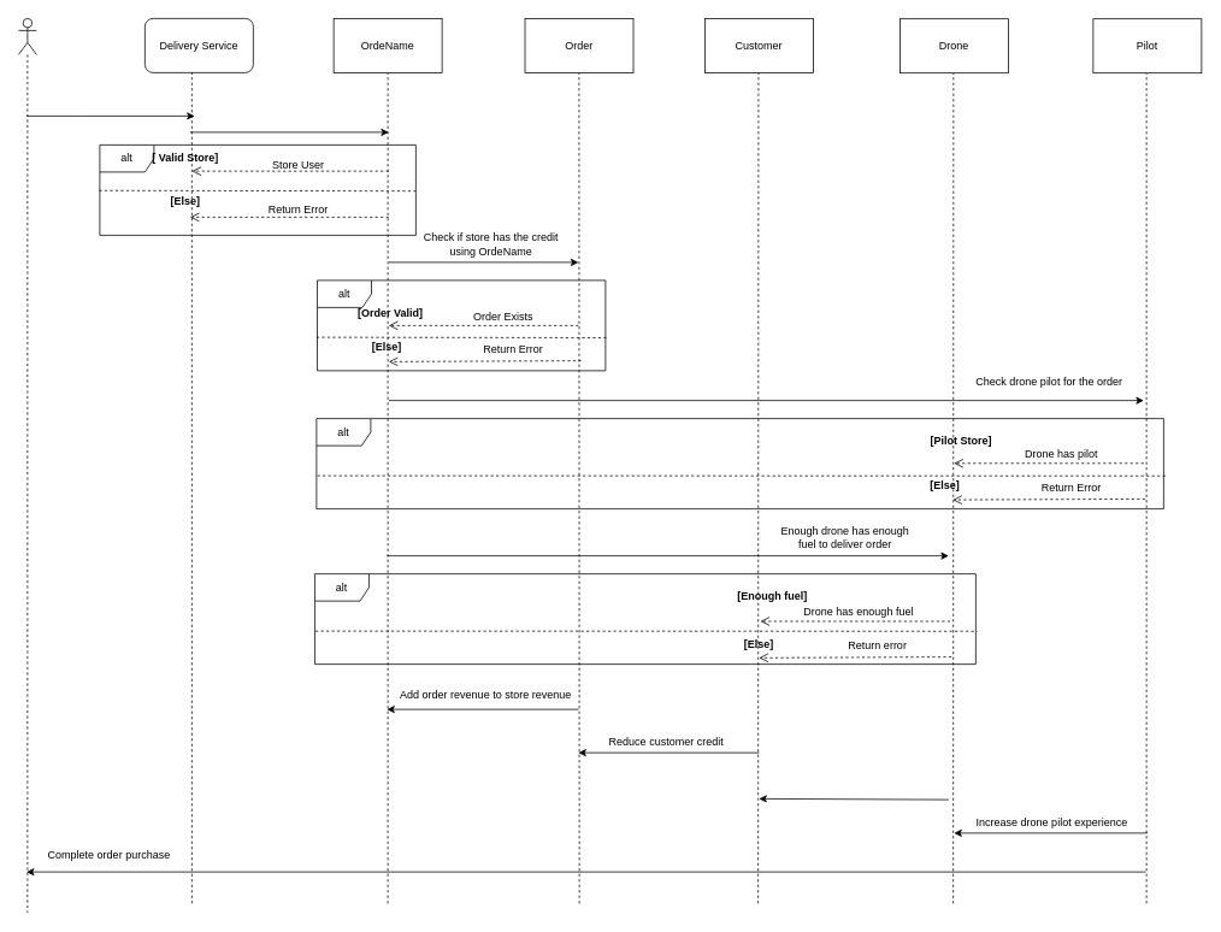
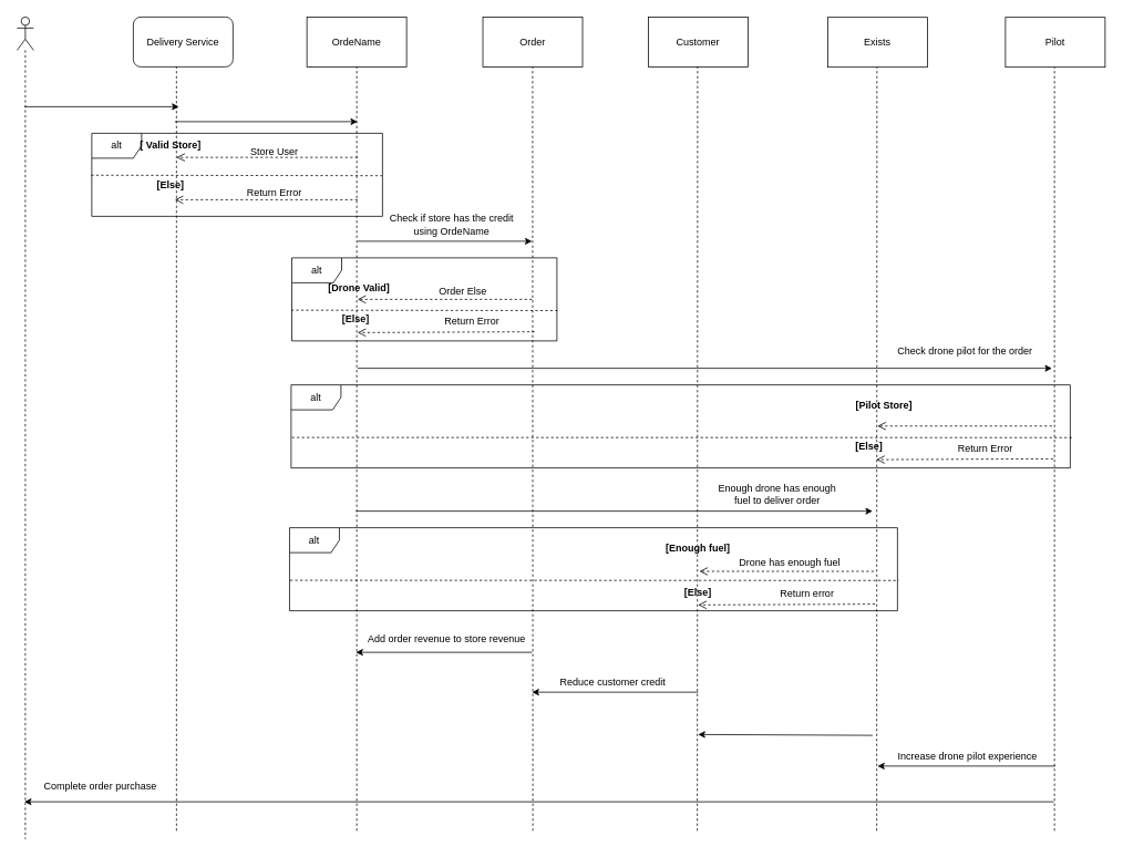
  <mxCell id="0" />
  <mxCell id="1" parent="0" />
  <mxCell id="2" value="OrdeName" style="rounded=0;whiteSpace=wrap;html=1;" vertex="1" parent="1"><mxGeometry x="369" y="20" width="120" height="60" as="geometry" /></mxCell>
  <mxCell id="3" value="Delivery Service" style="whiteSpace=wrap;html=1;rounded=1;" vertex="1" parent="1"><mxGeometry x="160" y="20" width="120" height="60" as="geometry" /></mxCell>
  <mxCell id="4" value="Customer" style="rounded=0;whiteSpace=wrap;html=1;" vertex="1" parent="1"><mxGeometry x="780" y="20" width="120" height="60" as="geometry" /></mxCell>
- <mxCell id="5" value="Drone" style="rounded=0;whiteSpace=wrap;html=1;" vertex="1" parent="1"><mxGeometry x="996.3" y="20.42" width="120" height="60" as="geometry" /></mxCell>
+ <mxCell id="5" value="Exists" style="rounded=0;whiteSpace=wrap;html=1;" vertex="1" parent="1"><mxGeometry x="996.3" y="20.42" width="120" height="60" as="geometry" /></mxCell>
  <mxCell id="6" value="" style="shape=umlLifeline;participant=umlActor;perimeter=lifelinePerimeter;whiteSpace=wrap;html=1;container=1;collapsible=0;recursiveResize=0;verticalAlign=top;spacingTop=36;outlineConnect=0;" vertex="1" parent="1"><mxGeometry x="20" y="20" width="20" height="990" as="geometry" /></mxCell>
  <mxCell id="7" value="alt" style="shape=umlFrame;whiteSpace=wrap;html=1;" vertex="1" parent="1"><mxGeometry x="110" y="160" width="350" height="100" as="geometry" /></mxCell>
  <mxCell id="8" value="" style="endArrow=classic;html=1;rounded=0;" edge="1" parent="1"><mxGeometry width="50" height="50" relative="1" as="geometry"><mxPoint x="29.25" y="128" as="sourcePoint" /><mxPoint x="215" y="128" as="targetPoint" /><Array as="points"><mxPoint x="90" y="128" /></Array></mxGeometry></mxCell>
  <mxCell id="9" value="" style="endArrow=classic;html=1;rounded=0;" edge="1" parent="1"><mxGeometry width="50" height="50" relative="1" as="geometry"><mxPoint x="210" y="146" as="sourcePoint" /><mxPoint x="430" y="146" as="targetPoint" /></mxGeometry></mxCell>
  <mxCell id="10" value="" style="endArrow=none;dashed=1;html=1;rounded=0;entryX=0.433;entryY=0.993;entryDx=0;entryDy=0;entryPerimeter=0;" edge="1" parent="1" target="3"><mxGeometry width="50" height="50" relative="1" as="geometry"><mxPoint x="212" y="1000" as="sourcePoint" /><mxPoint x="720" y="220" as="targetPoint" /></mxGeometry></mxCell>
  <mxCell id="11" value="" style="endArrow=none;dashed=1;html=1;rounded=0;entryX=0.433;entryY=0.993;entryDx=0;entryDy=0;entryPerimeter=0;" edge="1" parent="1"><mxGeometry width="50" height="50" relative="1" as="geometry"><mxPoint x="839" y="1000" as="sourcePoint" /><mxPoint x="839.38" y="79.58" as="targetPoint" /></mxGeometry></mxCell>
  <mxCell id="12" value="" style="endArrow=none;dashed=1;html=1;rounded=0;" edge="1" parent="1"><mxGeometry width="50" height="50" relative="1" as="geometry"><mxPoint x="1055" y="1000" as="sourcePoint" /><mxPoint x="1055.3" y="80.42" as="targetPoint" /></mxGeometry></mxCell>
  <mxCell id="13" value="" style="endArrow=none;dashed=1;html=1;rounded=0;entryX=0.433;entryY=0.993;entryDx=0;entryDy=0;entryPerimeter=0;" edge="1" parent="1"><mxGeometry width="50" height="50" relative="1" as="geometry"><mxPoint x="429" y="1000" as="sourcePoint" /><mxPoint x="429" y="80" as="targetPoint" /></mxGeometry></mxCell>
  <mxCell id="14" value="&lt;b&gt;[ Valid Store]&lt;/b&gt;" style="text;html=1;strokeColor=none;fillColor=none;align=center;verticalAlign=middle;whiteSpace=wrap;rounded=0;" vertex="1" parent="1"><mxGeometry x="160" y="159" width="90" height="30" as="geometry" /></mxCell>
  <mxCell id="15" value="[Else]" style="text;html=1;strokeColor=none;fillColor=none;align=center;verticalAlign=middle;whiteSpace=wrap;rounded=0;fontStyle=1" vertex="1" parent="1"><mxGeometry x="175" y="207" width="60" height="30" as="geometry" /></mxCell>
  <mxCell id="16" value="" style="endArrow=none;dashed=1;html=1;rounded=0;exitX=-0.002;exitY=0.505;exitDx=0;exitDy=0;exitPerimeter=0;entryX=0.999;entryY=0.511;entryDx=0;entryDy=0;entryPerimeter=0;" edge="1" parent="1" source="7" target="7"><mxGeometry width="50" height="50" relative="1" as="geometry"><mxPoint x="-10" y="235" as="sourcePoint" /><mxPoint x="470" y="211" as="targetPoint" /></mxGeometry></mxCell>
  <mxCell id="17" value="" style="html=1;verticalAlign=bottom;endArrow=open;dashed=1;endSize=8;rounded=0;" edge="1" parent="1"><mxGeometry relative="1" as="geometry"><mxPoint x="430" y="240" as="sourcePoint" /><mxPoint x="210" y="240" as="targetPoint" /></mxGeometry></mxCell>
  <mxCell id="18" value="Return Error" style="text;align=center;fontStyle=0;verticalAlign=middle;spacingLeft=3;spacingRight=3;strokeColor=none;rotatable=0;points=[[0,0.5],[1,0.5]];portConstraint=eastwest;" vertex="1" parent="1"><mxGeometry x="290" y="218" width="80" height="26" as="geometry" /></mxCell>
  <mxCell id="19" value="" style="html=1;verticalAlign=bottom;endArrow=open;dashed=1;endSize=8;rounded=0;" edge="1" parent="1"><mxGeometry relative="1" as="geometry"><mxPoint x="430" y="189" as="sourcePoint" /><mxPoint x="212" y="189" as="targetPoint" /></mxGeometry></mxCell>
  <mxCell id="20" value="Store User" style="text;align=center;fontStyle=0;verticalAlign=middle;spacingLeft=3;spacingRight=3;strokeColor=none;rotatable=0;points=[[0,0.5],[1,0.5]];portConstraint=eastwest;" vertex="1" parent="1"><mxGeometry x="290" y="168" width="80" height="26" as="geometry" /></mxCell>
  <mxCell id="21" value="" style="endArrow=none;dashed=1;html=1;rounded=0;entryX=0.433;entryY=0.993;entryDx=0;entryDy=0;entryPerimeter=0;" edge="1" parent="1"><mxGeometry width="50" height="50" relative="1" as="geometry"><mxPoint x="641" y="1000" as="sourcePoint" /><mxPoint x="640.7" y="74.29" as="targetPoint" /></mxGeometry></mxCell>
  <mxCell id="22" value="Order" style="rounded=0;whiteSpace=wrap;html=1;" vertex="1" parent="1"><mxGeometry x="580.85" y="20" width="120" height="60" as="geometry" /></mxCell>
  <mxCell id="23" value="alt" style="shape=umlFrame;whiteSpace=wrap;html=1;" vertex="1" parent="1"><mxGeometry x="350.85" y="310" width="319.15" height="100" as="geometry" /></mxCell>
  <mxCell id="24" value="" style="endArrow=classic;html=1;rounded=0;" edge="1" parent="1"><mxGeometry width="50" height="50" relative="1" as="geometry"><mxPoint x="430" y="290" as="sourcePoint" /><mxPoint x="640" y="290" as="targetPoint" /></mxGeometry></mxCell>
  <mxCell id="25" value="Check if store has the credit &lt;br&gt;using OrdeName" style="text;html=1;align=center;verticalAlign=middle;resizable=0;points=[];autosize=1;strokeColor=none;fillColor=none;" vertex="1" parent="1"><mxGeometry x="458" y="250" width="170" height="40" as="geometry" /></mxCell>
- <mxCell id="26" value="&lt;b&gt;[Order Valid]&lt;/b&gt;" style="text;html=1;strokeColor=none;fillColor=none;align=center;verticalAlign=middle;whiteSpace=wrap;rounded=0;" vertex="1" parent="1"><mxGeometry x="384" y="332" width="96" height="30" as="geometry" /></mxCell>
+ <mxCell id="26" value="&lt;b&gt;[Drone Valid]&lt;/b&gt;" style="text;html=1;strokeColor=none;fillColor=none;align=center;verticalAlign=middle;whiteSpace=wrap;rounded=0;" vertex="1" parent="1"><mxGeometry x="384" y="332" width="96" height="30" as="geometry" /></mxCell>
  <mxCell id="27" value="[Else]" style="text;html=1;strokeColor=none;fillColor=none;align=center;verticalAlign=middle;whiteSpace=wrap;rounded=0;fontStyle=1" vertex="1" parent="1"><mxGeometry x="398" y="369" width="60" height="30" as="geometry" /></mxCell>
  <mxCell id="28" value="" style="html=1;verticalAlign=bottom;endArrow=open;dashed=1;endSize=8;rounded=0;" edge="1" parent="1"><mxGeometry relative="1" as="geometry"><mxPoint x="643" y="399" as="sourcePoint" /><mxPoint x="430" y="400" as="targetPoint" /></mxGeometry></mxCell>
  <mxCell id="29" value="Return Error" style="text;align=center;fontStyle=0;verticalAlign=middle;spacingLeft=3;spacingRight=3;strokeColor=none;rotatable=0;points=[[0,0.5],[1,0.5]];portConstraint=eastwest;" vertex="1" parent="1"><mxGeometry x="528" y="373" width="80" height="26" as="geometry" /></mxCell>
  <mxCell id="30" value="" style="html=1;verticalAlign=bottom;endArrow=open;dashed=1;endSize=8;rounded=0;" edge="1" parent="1"><mxGeometry relative="1" as="geometry"><mxPoint x="640" y="360" as="sourcePoint" /><mxPoint x="430" y="360" as="targetPoint" /></mxGeometry></mxCell>
- <mxCell id="31" value="Order Exists" style="text;align=center;fontStyle=0;verticalAlign=middle;spacingLeft=3;spacingRight=3;strokeColor=none;rotatable=0;points=[[0,0.5],[1,0.5]];portConstraint=eastwest;" vertex="1" parent="1"><mxGeometry x="517" y="336" width="80" height="26" as="geometry" /></mxCell>
+ <mxCell id="31" value="Order Else" style="text;align=center;fontStyle=0;verticalAlign=middle;spacingLeft=3;spacingRight=3;strokeColor=none;rotatable=0;points=[[0,0.5],[1,0.5]];portConstraint=eastwest;" vertex="1" parent="1"><mxGeometry x="517" y="336" width="80" height="26" as="geometry" /></mxCell>
  <mxCell id="32" value="" style="endArrow=none;dashed=1;html=1;rounded=0;exitX=-0.002;exitY=0.505;exitDx=0;exitDy=0;exitPerimeter=0;entryX=1.002;entryY=0.635;entryDx=0;entryDy=0;entryPerimeter=0;" edge="1" parent="1" target="23"><mxGeometry width="50" height="50" relative="1" as="geometry"><mxPoint x="350" y="373" as="sourcePoint" /><mxPoint x="830.96" y="373.5" as="targetPoint" /></mxGeometry></mxCell>
  <mxCell id="33" value="Pilot" style="rounded=0;whiteSpace=wrap;html=1;" vertex="1" parent="1"><mxGeometry x="1210" y="20.42" width="120" height="60" as="geometry" /></mxCell>
  <mxCell id="34" value="" style="endArrow=none;dashed=1;html=1;rounded=0;" edge="1" parent="1"><mxGeometry width="50" height="50" relative="1" as="geometry"><mxPoint x="1269" y="1000" as="sourcePoint" /><mxPoint x="1269" y="80.42" as="targetPoint" /></mxGeometry></mxCell>
  <mxCell id="35" value="alt" style="shape=umlFrame;whiteSpace=wrap;html=1;" vertex="1" parent="1"><mxGeometry x="350" y="463" width="938" height="100" as="geometry" /></mxCell>
  <mxCell id="36" value="" style="endArrow=classic;html=1;rounded=0;" edge="1" parent="1"><mxGeometry width="50" height="50" relative="1" as="geometry"><mxPoint x="430" y="443" as="sourcePoint" /><mxPoint x="1266" y="443" as="targetPoint" /></mxGeometry></mxCell>
  <mxCell id="37" value="Check drone pilot for the order" style="text;html=1;align=center;verticalAlign=middle;resizable=0;points=[];autosize=1;strokeColor=none;fillColor=none;" vertex="1" parent="1"><mxGeometry x="1066" y="408" width="190" height="30" as="geometry" /></mxCell>
  <mxCell id="38" value="&lt;b&gt;[Pilot Store]&lt;/b&gt;" style="text;html=1;strokeColor=none;fillColor=none;align=center;verticalAlign=middle;whiteSpace=wrap;rounded=0;" vertex="1" parent="1"><mxGeometry x="1016" y="473" width="96" height="30" as="geometry" /></mxCell>
  <mxCell id="39" value="[Else]" style="text;html=1;strokeColor=none;fillColor=none;align=center;verticalAlign=middle;whiteSpace=wrap;rounded=0;fontStyle=1" vertex="1" parent="1"><mxGeometry x="1016" y="522" width="60" height="30" as="geometry" /></mxCell>
  <mxCell id="40" value="" style="html=1;verticalAlign=bottom;endArrow=open;dashed=1;endSize=8;rounded=0;" edge="1" parent="1"><mxGeometry relative="1" as="geometry"><mxPoint x="1267.5" y="552" as="sourcePoint" /><mxPoint x="1054.5" y="553" as="targetPoint" /></mxGeometry></mxCell>
  <mxCell id="41" value="Return Error" style="text;align=center;fontStyle=0;verticalAlign=middle;spacingLeft=3;spacingRight=3;strokeColor=none;rotatable=0;points=[[0,0.5],[1,0.5]];portConstraint=eastwest;" vertex="1" parent="1"><mxGeometry x="1146" y="526" width="80" height="26" as="geometry" /></mxCell>
  <mxCell id="42" value="" style="html=1;verticalAlign=bottom;endArrow=open;dashed=1;endSize=8;rounded=0;" edge="1" parent="1"><mxGeometry relative="1" as="geometry"><mxPoint x="1266" y="512.55" as="sourcePoint" /><mxPoint x="1056" y="512.55" as="targetPoint" /></mxGeometry></mxCell>
- <mxCell id="43" value="Drone has pilot" style="text;align=center;fontStyle=0;verticalAlign=middle;spacingLeft=3;spacingRight=3;strokeColor=none;rotatable=0;points=[[0,0.5],[1,0.5]];portConstraint=eastwest;" vertex="1" parent="1"><mxGeometry x="1135" y="489" width="80" height="26" as="geometry" /></mxCell>
  <mxCell id="44" value="" style="endArrow=none;dashed=1;html=1;rounded=0;exitX=0.001;exitY=0.633;exitDx=0;exitDy=0;exitPerimeter=0;entryX=1.002;entryY=0.635;entryDx=0;entryDy=0;entryPerimeter=0;" edge="1" parent="1" target="35" source="35"><mxGeometry width="50" height="50" relative="1" as="geometry"><mxPoint x="968" y="526" as="sourcePoint" /><mxPoint x="1448.96" y="526.5" as="targetPoint" /></mxGeometry></mxCell>
  <mxCell id="45" value="alt" style="shape=umlFrame;whiteSpace=wrap;html=1;" vertex="1" parent="1"><mxGeometry x="348.12" y="635" width="731.88" height="100" as="geometry" /></mxCell>
  <mxCell id="46" value="" style="endArrow=classic;html=1;rounded=0;" edge="1" parent="1"><mxGeometry width="50" height="50" relative="1" as="geometry"><mxPoint x="428.12" y="615" as="sourcePoint" /><mxPoint x="1050" y="615" as="targetPoint" /></mxGeometry></mxCell>
  <mxCell id="47" value="Enough drone has enough &lt;br&gt;fuel to deliver order" style="text;html=1;align=center;verticalAlign=middle;resizable=0;points=[];autosize=1;strokeColor=none;fillColor=none;" vertex="1" parent="1"><mxGeometry x="855" y="575" width="160" height="40" as="geometry" /></mxCell>
- <mxCell id="48" value="&lt;b&gt;[Enough fuel]&lt;/b&gt;" style="text;html=1;strokeColor=none;fillColor=none;align=center;verticalAlign=middle;whiteSpace=wrap;rounded=0;" vertex="1" parent="1"><mxGeometry x="807" y="645" width="96" height="30" as="geometry" /></mxCell>
+ <mxCell id="48" value="&lt;b&gt;[Enough fuel]&lt;/b&gt;" style="text;html=1;strokeColor=none;fillColor=none;align=center;verticalAlign=middle;whiteSpace=wrap;rounded=0;" vertex="1" parent="1"><mxGeometry x="792" y="645" width="96" height="30" as="geometry" /></mxCell>
  <mxCell id="49" value="[Else]" style="text;html=1;strokeColor=none;fillColor=none;align=center;verticalAlign=middle;whiteSpace=wrap;rounded=0;fontStyle=1" vertex="1" parent="1"><mxGeometry x="810" y="698" width="60" height="30" as="geometry" /></mxCell>
  <mxCell id="50" value="" style="html=1;verticalAlign=bottom;endArrow=open;dashed=1;endSize=8;rounded=0;" edge="1" parent="1"><mxGeometry relative="1" as="geometry"><mxPoint x="1053" y="726.95" as="sourcePoint" /><mxPoint x="840" y="727.95" as="targetPoint" /></mxGeometry></mxCell>
  <mxCell id="51" value="Return error" style="text;align=center;fontStyle=0;verticalAlign=middle;spacingLeft=3;spacingRight=3;strokeColor=none;rotatable=0;points=[[0,0.5],[1,0.5]];portConstraint=eastwest;" vertex="1" parent="1"><mxGeometry x="931.5" y="700.95" width="80" height="26" as="geometry" /></mxCell>
  <mxCell id="52" value="" style="html=1;verticalAlign=bottom;endArrow=open;dashed=1;endSize=8;rounded=0;" edge="1" parent="1"><mxGeometry relative="1" as="geometry"><mxPoint x="1051.5" y="687.5" as="sourcePoint" /><mxPoint x="841.5" y="687.5" as="targetPoint" /></mxGeometry></mxCell>
  <mxCell id="53" value="Drone has enough fuel" style="text;align=center;fontStyle=0;verticalAlign=middle;spacingLeft=3;spacingRight=3;strokeColor=none;rotatable=0;points=[[0,0.5],[1,0.5]];portConstraint=eastwest;" vertex="1" parent="1"><mxGeometry x="910.5" y="663.95" width="80" height="26" as="geometry" /></mxCell>
  <mxCell id="54" value="" style="endArrow=none;dashed=1;html=1;rounded=0;exitX=0.001;exitY=0.633;exitDx=0;exitDy=0;exitPerimeter=0;entryX=1.002;entryY=0.635;entryDx=0;entryDy=0;entryPerimeter=0;" edge="1" parent="1" source="45" target="45"><mxGeometry width="50" height="50" relative="1" as="geometry"><mxPoint x="966.12" y="698" as="sourcePoint" /><mxPoint x="1447.08" y="698.5" as="targetPoint" /></mxGeometry></mxCell>
  <mxCell id="55" value="" style="endArrow=classic;html=1;rounded=0;" edge="1" parent="1"><mxGeometry width="50" height="50" relative="1" as="geometry"><mxPoint x="840" y="833" as="sourcePoint" /><mxPoint x="640" y="833" as="targetPoint" /></mxGeometry></mxCell>
  <mxCell id="56" value="Reduce customer credit" style="text;html=1;align=center;verticalAlign=middle;resizable=0;points=[];autosize=1;strokeColor=none;fillColor=none;" vertex="1" parent="1"><mxGeometry x="662" y="806" width="150" height="30" as="geometry" /></mxCell>
  <mxCell id="57" value="" style="endArrow=classic;html=1;rounded=0;" edge="1" parent="1"><mxGeometry width="50" height="50" relative="1" as="geometry"><mxPoint x="640" y="785" as="sourcePoint" /><mxPoint x="428" y="785" as="targetPoint" /></mxGeometry></mxCell>
  <mxCell id="58" value="Add order revenue to store revenue" style="text;html=1;align=center;verticalAlign=middle;resizable=0;points=[];autosize=1;strokeColor=none;fillColor=none;" vertex="1" parent="1"><mxGeometry x="432" y="754" width="210" height="30" as="geometry" /></mxCell>
  <mxCell id="59" value="" style="endArrow=classic;html=1;rounded=0;" edge="1" parent="1"><mxGeometry width="50" height="50" relative="1" as="geometry"><mxPoint x="1050" y="885" as="sourcePoint" /><mxPoint x="840" y="884" as="targetPoint" /></mxGeometry></mxCell>
  <mxCell id="60" value="" style="endArrow=classic;html=1;rounded=0;" edge="1" parent="1"><mxGeometry width="50" height="50" relative="1" as="geometry"><mxPoint x="1270" y="922" as="sourcePoint" /><mxPoint x="1056" y="922" as="targetPoint" /></mxGeometry></mxCell>
  <mxCell id="61" value="Increase drone pilot experience" style="text;html=1;align=center;verticalAlign=middle;resizable=0;points=[];autosize=1;strokeColor=none;fillColor=none;" vertex="1" parent="1"><mxGeometry x="1069" y="895" width="190" height="30" as="geometry" /></mxCell>
  <mxCell id="62" value="" style="endArrow=classic;html=1;rounded=0;" edge="1" parent="1"><mxGeometry width="50" height="50" relative="1" as="geometry"><mxPoint x="1268" y="965" as="sourcePoint" /><mxPoint x="28.833" y="965" as="targetPoint" /></mxGeometry></mxCell>
  <mxCell id="63" value="Complete order purchase" style="text;html=1;align=center;verticalAlign=middle;resizable=0;points=[];autosize=1;strokeColor=none;fillColor=none;" vertex="1" parent="1"><mxGeometry x="40" y="932" width="160" height="30" as="geometry" /></mxCell>
